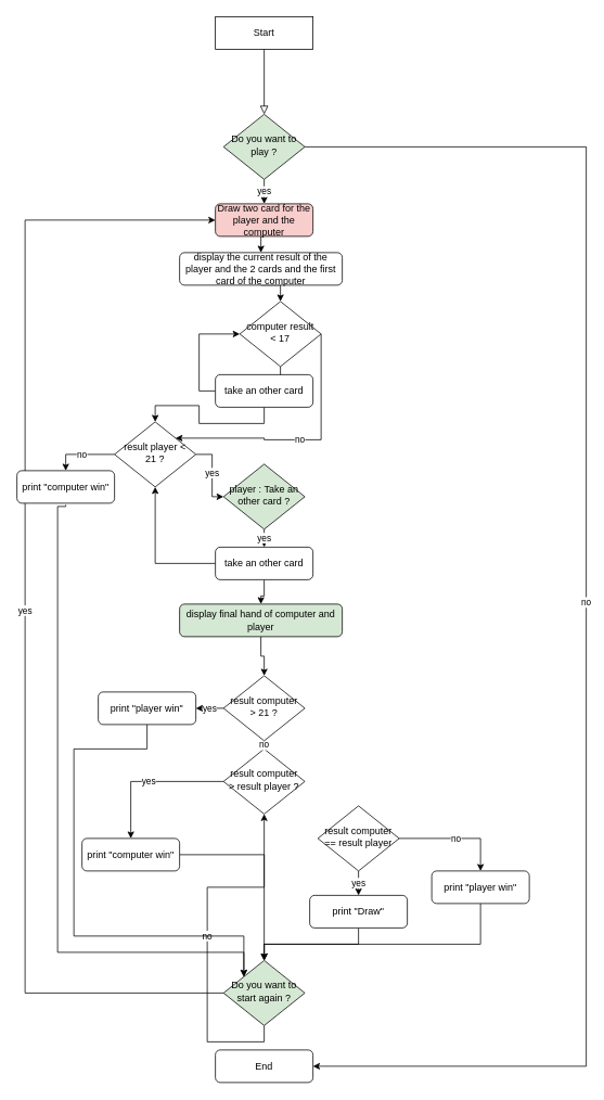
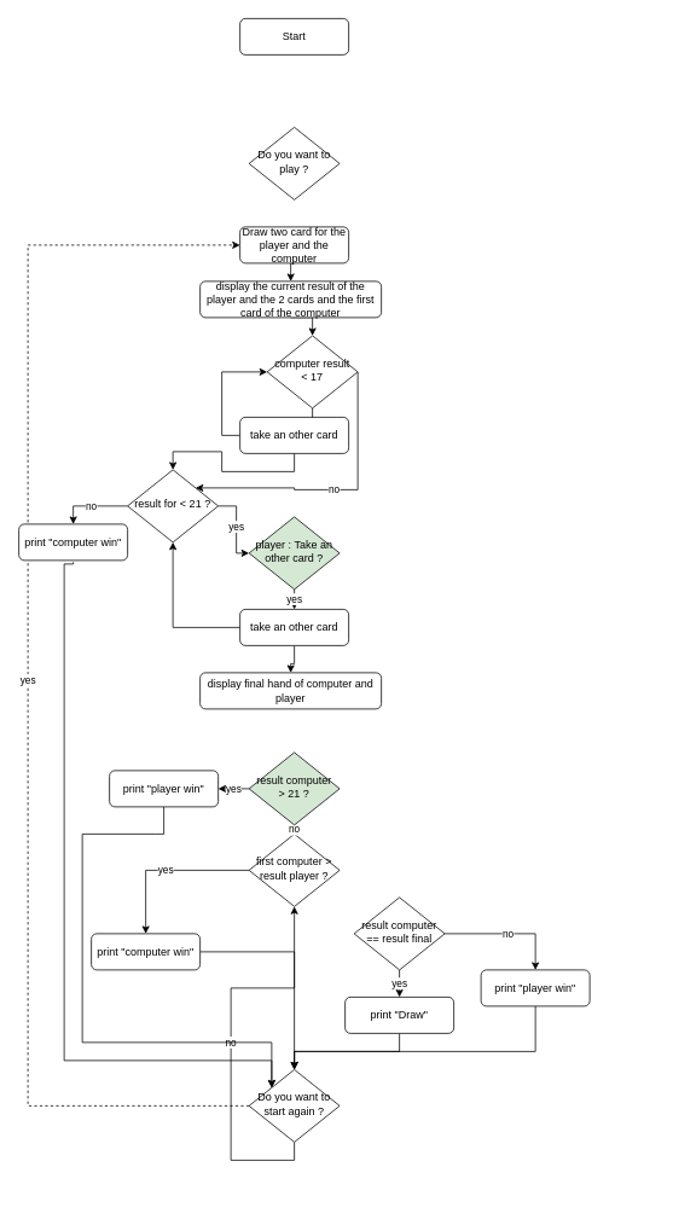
  <mxCell id="0" />
  <mxCell id="1" parent="0" />
- <mxCell id="2" value="" style="rounded=0;html=1;jettySize=auto;orthogonalLoop=1;fontSize=11;endArrow=block;endFill=0;endSize=8;strokeWidth=1;shadow=0;labelBackgroundColor=none;edgeStyle=orthogonalEdgeStyle;" parent="1" source="3" target="6" edge="1"><mxGeometry relative="1" as="geometry" /></mxCell>
- <mxCell id="3" value="Start" style="whiteSpace=wrap;html=1;fontSize=12;glass=0;strokeWidth=1;shadow=0;rounded=0;" parent="1" vertex="1"><mxGeometry x="264" y="20" width="120" height="40" as="geometry" /></mxCell>
- <mxCell id="4" value="no" style="edgeStyle=orthogonalEdgeStyle;rounded=0;orthogonalLoop=1;jettySize=auto;html=1;exitX=1;exitY=0.5;exitDx=0;exitDy=0;entryX=1;entryY=0.5;entryDx=0;entryDy=0;" edge="1" parent="1" source="6" target="7"><mxGeometry relative="1" as="geometry"><Array as="points"><mxPoint x="720" y="180" /><mxPoint x="720" y="1310" /></Array></mxGeometry></mxCell>
- <mxCell id="5" value="yes" style="edgeStyle=orthogonalEdgeStyle;rounded=0;orthogonalLoop=1;jettySize=auto;html=1;exitX=0.5;exitY=1;exitDx=0;exitDy=0;entryX=0.5;entryY=0;entryDx=0;entryDy=0;" edge="1" parent="1" source="6" target="9"><mxGeometry relative="1" as="geometry" /></mxCell>
- <mxCell id="6" value="Do you want to play ?" style="rhombus;whiteSpace=wrap;html=1;shadow=0;fontFamily=Helvetica;fontSize=12;align=center;strokeWidth=1;spacing=6;spacingTop=-4;fillColor=#d5e8d4;" parent="1" vertex="1"><mxGeometry x="274" y="140" width="100" height="80" as="geometry" /></mxCell>
- <mxCell id="7" value="End" style="rounded=1;whiteSpace=wrap;html=1;fontSize=12;glass=0;strokeWidth=1;shadow=0;" vertex="1" parent="1"><mxGeometry x="264" y="1290" width="120" height="40" as="geometry" /></mxCell>
+ <mxCell id="3" value="Start" style="rounded=1;whiteSpace=wrap;html=1;fontSize=12;glass=0;strokeWidth=1;shadow=0;" parent="1" vertex="1"><mxGeometry x="264" y="20" width="120" height="40" as="geometry" /></mxCell>
+ <mxCell id="6" value="Do you want to play ?" style="rhombus;whiteSpace=wrap;html=1;shadow=0;fontFamily=Helvetica;fontSize=12;align=center;strokeWidth=1;spacing=6;spacingTop=-4;" parent="1" vertex="1"><mxGeometry x="274" y="140" width="100" height="80" as="geometry" /></mxCell>
  <mxCell id="8" style="edgeStyle=orthogonalEdgeStyle;rounded=0;orthogonalLoop=1;jettySize=auto;html=1;exitX=0.5;exitY=1;exitDx=0;exitDy=0;entryX=0.5;entryY=0;entryDx=0;entryDy=0;" edge="1" parent="1" source="9" target="11"><mxGeometry relative="1" as="geometry" /></mxCell>
- <mxCell id="9" value="Draw two card for the player and the computer" style="rounded=1;whiteSpace=wrap;html=1;fontSize=12;glass=0;strokeWidth=1;shadow=0;fillColor=#f8cecc;" vertex="1" parent="1"><mxGeometry x="264" y="250" width="120" height="40" as="geometry" /></mxCell>
+ <mxCell id="9" value="Draw two card for the player and the computer" style="rounded=1;whiteSpace=wrap;html=1;fontSize=12;glass=0;strokeWidth=1;shadow=0;" vertex="1" parent="1"><mxGeometry x="264" y="250" width="120" height="40" as="geometry" /></mxCell>
  <mxCell id="10" style="edgeStyle=orthogonalEdgeStyle;rounded=0;orthogonalLoop=1;jettySize=auto;html=1;exitX=0.5;exitY=1;exitDx=0;exitDy=0;entryX=0.5;entryY=0;entryDx=0;entryDy=0;" edge="1" parent="1" source="11" target="16"><mxGeometry relative="1" as="geometry" /></mxCell>
  <mxCell id="11" value="display the current result of the player and the 2 cards and the first card of the computer" style="rounded=1;whiteSpace=wrap;html=1;fontSize=12;glass=0;strokeWidth=1;shadow=0;" vertex="1" parent="1"><mxGeometry x="220" y="310" width="200" height="40" as="geometry" /></mxCell>
  <mxCell id="12" value="yes" style="edgeStyle=orthogonalEdgeStyle;rounded=0;orthogonalLoop=1;jettySize=auto;html=1;exitX=0.5;exitY=1;exitDx=0;exitDy=0;entryX=0.5;entryY=0;entryDx=0;entryDy=0;" edge="1" parent="1" source="13" target="23"><mxGeometry relative="1" as="geometry" /></mxCell>
  <mxCell id="13" value="player : Take an other card ?" style="rhombus;whiteSpace=wrap;html=1;shadow=0;fontFamily=Helvetica;fontSize=12;align=center;strokeWidth=1;spacing=6;spacingTop=-4;fillColor=#d5e8d4;" vertex="1" parent="1"><mxGeometry x="274" y="570" width="100" height="80" as="geometry" /></mxCell>
  <mxCell id="14" value="yes" style="edgeStyle=orthogonalEdgeStyle;rounded=0;orthogonalLoop=1;jettySize=auto;html=1;exitX=0.5;exitY=1;exitDx=0;exitDy=0;" edge="1" parent="1" source="16" target="20"><mxGeometry relative="1" as="geometry" /></mxCell>
  <mxCell id="15" value="no" style="edgeStyle=orthogonalEdgeStyle;rounded=0;orthogonalLoop=1;jettySize=auto;html=1;exitX=1;exitY=0.5;exitDx=0;exitDy=0;entryX=1;entryY=0;entryDx=0;entryDy=0;" edge="1" parent="1" source="16" target="42"><mxGeometry relative="1" as="geometry"><Array as="points"><mxPoint x="394" y="410" /><mxPoint x="394" y="540" /><mxPoint x="324" y="540" /><mxPoint x="324" y="538" /></Array></mxGeometry></mxCell>
  <mxCell id="16" value="computer result &amp;lt; 17" style="rhombus;whiteSpace=wrap;html=1;shadow=0;fontFamily=Helvetica;fontSize=12;align=center;strokeWidth=1;spacing=6;spacingTop=-4;" vertex="1" parent="1"><mxGeometry x="294" y="370" width="100" height="80" as="geometry" /></mxCell>
  <mxCell id="17" style="edgeStyle=orthogonalEdgeStyle;rounded=0;orthogonalLoop=1;jettySize=auto;html=1;exitX=0.5;exitY=1;exitDx=0;exitDy=0;" edge="1" parent="1" source="20"><mxGeometry relative="1" as="geometry"><mxPoint x="324" y="490" as="targetPoint" /></mxGeometry></mxCell>
  <mxCell id="18" style="edgeStyle=orthogonalEdgeStyle;rounded=0;orthogonalLoop=1;jettySize=auto;html=1;exitX=0;exitY=0.5;exitDx=0;exitDy=0;entryX=0;entryY=0.5;entryDx=0;entryDy=0;" edge="1" parent="1" source="20" target="16"><mxGeometry relative="1" as="geometry" /></mxCell>
  <mxCell id="19" style="edgeStyle=orthogonalEdgeStyle;rounded=0;orthogonalLoop=1;jettySize=auto;html=1;exitX=0.5;exitY=1;exitDx=0;exitDy=0;entryX=0.5;entryY=0;entryDx=0;entryDy=0;" edge="1" parent="1" source="20" target="42"><mxGeometry relative="1" as="geometry" /></mxCell>
  <mxCell id="20" value="take an other card" style="rounded=1;whiteSpace=wrap;html=1;fontSize=12;glass=0;strokeWidth=1;shadow=0;" vertex="1" parent="1"><mxGeometry x="264" y="460" width="120" height="40" as="geometry" /></mxCell>
  <mxCell id="21" style="edgeStyle=orthogonalEdgeStyle;rounded=0;orthogonalLoop=1;jettySize=auto;html=1;exitX=0;exitY=0.5;exitDx=0;exitDy=0;entryX=0.5;entryY=1;entryDx=0;entryDy=0;" edge="1" parent="1" source="23" target="42"><mxGeometry relative="1" as="geometry" /></mxCell>
  <mxCell id="22" style="edgeStyle=orthogonalEdgeStyle;rounded=0;orthogonalLoop=1;jettySize=auto;html=1;exitX=0.5;exitY=1;exitDx=0;exitDy=0;" edge="1" parent="1" source="23" target="25"><mxGeometry relative="1" as="geometry" /></mxCell>
  <mxCell id="23" value="take an other card" style="rounded=1;whiteSpace=wrap;html=1;fontSize=12;glass=0;strokeWidth=1;shadow=0;" vertex="1" parent="1"><mxGeometry x="264" y="672" width="120" height="40" as="geometry" /></mxCell>
- <mxCell id="24" style="edgeStyle=orthogonalEdgeStyle;rounded=0;orthogonalLoop=1;jettySize=auto;html=1;exitX=0.5;exitY=1;exitDx=0;exitDy=0;entryX=0.5;entryY=0;entryDx=0;entryDy=0;" edge="1" parent="1" source="25" target="47"><mxGeometry relative="1" as="geometry"><mxPoint x="300" y="800" as="targetPoint" /></mxGeometry></mxCell>
- <mxCell id="25" value="display final hand of computer and player" style="rounded=1;whiteSpace=wrap;html=1;fontSize=12;glass=0;strokeWidth=1;shadow=0;fillColor=#d5e8d4;" vertex="1" parent="1"><mxGeometry x="220" y="742" width="200" height="40" as="geometry" /></mxCell>
+ <mxCell id="25" value="display final hand of computer and player" style="rounded=1;whiteSpace=wrap;html=1;fontSize=12;glass=0;strokeWidth=1;shadow=0;" vertex="1" parent="1"><mxGeometry x="220" y="742" width="200" height="40" as="geometry" /></mxCell>
  <mxCell id="26" value="yes" style="edgeStyle=orthogonalEdgeStyle;rounded=0;orthogonalLoop=1;jettySize=auto;html=1;exitX=0;exitY=0.5;exitDx=0;exitDy=0;entryX=0.5;entryY=0;entryDx=0;entryDy=0;" edge="1" parent="1" source="27" target="32"><mxGeometry relative="1" as="geometry" /></mxCell>
- <mxCell id="27" value="result computer &amp;gt; result player ?" style="rhombus;whiteSpace=wrap;html=1;shadow=0;fontFamily=Helvetica;fontSize=12;align=center;strokeWidth=1;spacing=6;spacingTop=-4;" vertex="1" parent="1"><mxGeometry x="274" y="920" width="100" height="80" as="geometry" /></mxCell>
+ <mxCell id="27" value="first computer &amp;gt; result player ?" style="rhombus;whiteSpace=wrap;html=1;shadow=0;fontFamily=Helvetica;fontSize=12;align=center;strokeWidth=1;spacing=6;spacingTop=-4;" vertex="1" parent="1"><mxGeometry x="274" y="920" width="100" height="80" as="geometry" /></mxCell>
  <mxCell id="28" value="yes" style="edgeStyle=orthogonalEdgeStyle;rounded=0;orthogonalLoop=1;jettySize=auto;html=1;exitX=0.5;exitY=1;exitDx=0;exitDy=0;" edge="1" parent="1" source="30" target="36"><mxGeometry relative="1" as="geometry" /></mxCell>
  <mxCell id="29" value="no" style="edgeStyle=orthogonalEdgeStyle;rounded=0;orthogonalLoop=1;jettySize=auto;html=1;exitX=1;exitY=0.5;exitDx=0;exitDy=0;entryX=0.5;entryY=0;entryDx=0;entryDy=0;" edge="1" parent="1" source="30" target="34"><mxGeometry relative="1" as="geometry" /></mxCell>
- <mxCell id="30" value="result computer == result player" style="rhombus;whiteSpace=wrap;html=1;shadow=0;fontFamily=Helvetica;fontSize=12;align=center;strokeWidth=1;spacing=6;spacingTop=-4;" vertex="1" parent="1"><mxGeometry x="390" y="990" width="100" height="80" as="geometry" /></mxCell>
+ <mxCell id="30" value="result computer == result final" style="rhombus;whiteSpace=wrap;html=1;shadow=0;fontFamily=Helvetica;fontSize=12;align=center;strokeWidth=1;spacing=6;spacingTop=-4;" vertex="1" parent="1"><mxGeometry x="390" y="990" width="100" height="80" as="geometry" /></mxCell>
  <mxCell id="31" style="edgeStyle=orthogonalEdgeStyle;rounded=0;orthogonalLoop=1;jettySize=auto;html=1;" edge="1" parent="1" source="32" target="39"><mxGeometry relative="1" as="geometry" /></mxCell>
  <mxCell id="32" value="print &quot;computer win&quot;" style="rounded=1;whiteSpace=wrap;html=1;fontSize=12;glass=0;strokeWidth=1;shadow=0;" vertex="1" parent="1"><mxGeometry x="100" y="1030" width="120" height="40" as="geometry" /></mxCell>
  <mxCell id="33" style="edgeStyle=orthogonalEdgeStyle;rounded=0;orthogonalLoop=1;jettySize=auto;html=1;exitX=0.5;exitY=1;exitDx=0;exitDy=0;" edge="1" parent="1" source="34" target="39"><mxGeometry relative="1" as="geometry"><Array as="points"><mxPoint x="590" y="1160" /><mxPoint x="324" y="1160" /></Array></mxGeometry></mxCell>
  <mxCell id="34" value="print &quot;player win&quot;" style="rounded=1;whiteSpace=wrap;html=1;fontSize=12;glass=0;strokeWidth=1;shadow=0;" vertex="1" parent="1"><mxGeometry x="530" y="1070" width="120" height="40" as="geometry" /></mxCell>
  <mxCell id="35" style="edgeStyle=orthogonalEdgeStyle;rounded=0;orthogonalLoop=1;jettySize=auto;html=1;exitX=0.5;exitY=1;exitDx=0;exitDy=0;entryX=0.5;entryY=0;entryDx=0;entryDy=0;" edge="1" parent="1" source="36" target="39"><mxGeometry relative="1" as="geometry" /></mxCell>
  <mxCell id="36" value="print &quot;Draw&quot;" style="rounded=1;whiteSpace=wrap;html=1;fontSize=12;glass=0;strokeWidth=1;shadow=0;" vertex="1" parent="1"><mxGeometry x="380" y="1100" width="120" height="40" as="geometry" /></mxCell>
- <mxCell id="37" value="yes" style="edgeStyle=orthogonalEdgeStyle;rounded=0;orthogonalLoop=1;jettySize=auto;html=1;exitX=0;exitY=0.5;exitDx=0;exitDy=0;entryX=0;entryY=0.5;entryDx=0;entryDy=0;" edge="1" parent="1" source="39" target="9"><mxGeometry relative="1" as="geometry"><Array as="points"><mxPoint x="30" y="1220" /><mxPoint x="30" y="270" /></Array></mxGeometry></mxCell>
+ <mxCell id="37" value="yes" style="edgeStyle=orthogonalEdgeStyle;rounded=0;orthogonalLoop=1;jettySize=auto;html=1;exitX=0;exitY=0.5;exitDx=0;exitDy=0;entryX=0;entryY=0.5;entryDx=0;entryDy=0;dashed=1;" edge="1" parent="1" source="39" target="9"><mxGeometry relative="1" as="geometry"><Array as="points"><mxPoint x="30" y="1220" /><mxPoint x="30" y="270" /></Array></mxGeometry></mxCell>
  <mxCell id="38" value="no" style="edgeStyle=orthogonalEdgeStyle;rounded=0;orthogonalLoop=1;jettySize=auto;html=1;exitX=0.5;exitY=1;exitDx=0;exitDy=0;" edge="1" parent="1" source="39" target="27"><mxGeometry relative="1" as="geometry" /></mxCell>
- <mxCell id="39" value="Do you want to start again ?" style="rhombus;whiteSpace=wrap;html=1;shadow=0;fontFamily=Helvetica;fontSize=12;align=center;strokeWidth=1;spacing=6;spacingTop=-4;fillColor=#d5e8d4;" vertex="1" parent="1"><mxGeometry x="274" y="1180" width="100" height="80" as="geometry" /></mxCell>
+ <mxCell id="39" value="Do you want to start again ?" style="rhombus;whiteSpace=wrap;html=1;shadow=0;fontFamily=Helvetica;fontSize=12;align=center;strokeWidth=1;spacing=6;spacingTop=-4;" vertex="1" parent="1"><mxGeometry x="274" y="1180" width="100" height="80" as="geometry" /></mxCell>
  <mxCell id="40" value="no" style="edgeStyle=orthogonalEdgeStyle;rounded=0;orthogonalLoop=1;jettySize=auto;html=1;entryX=0.5;entryY=0;entryDx=0;entryDy=0;exitX=0;exitY=0.5;exitDx=0;exitDy=0;" edge="1" parent="1" source="42" target="44"><mxGeometry relative="1" as="geometry"><Array as="points"><mxPoint x="80" y="558" /></Array></mxGeometry></mxCell>
  <mxCell id="41" value="yes" style="edgeStyle=orthogonalEdgeStyle;rounded=0;orthogonalLoop=1;jettySize=auto;html=1;exitX=1;exitY=0.5;exitDx=0;exitDy=0;entryX=0;entryY=0.5;entryDx=0;entryDy=0;" edge="1" parent="1" source="42" target="13"><mxGeometry relative="1" as="geometry"><mxPoint x="240" y="610" as="sourcePoint" /></mxGeometry></mxCell>
- <mxCell id="42" value="result player &amp;lt; 21 ?" style="rhombus;whiteSpace=wrap;html=1;shadow=0;fontFamily=Helvetica;fontSize=12;align=center;strokeWidth=1;spacing=6;spacingTop=-4;" vertex="1" parent="1"><mxGeometry x="140" y="518" width="100" height="80" as="geometry" /></mxCell>
+ <mxCell id="42" value="result for &amp;lt; 21 ?" style="rhombus;whiteSpace=wrap;html=1;shadow=0;fontFamily=Helvetica;fontSize=12;align=center;strokeWidth=1;spacing=6;spacingTop=-4;" vertex="1" parent="1"><mxGeometry x="140" y="518" width="100" height="80" as="geometry" /></mxCell>
  <mxCell id="43" style="edgeStyle=orthogonalEdgeStyle;rounded=0;orthogonalLoop=1;jettySize=auto;html=1;entryX=0;entryY=0;entryDx=0;entryDy=0;" edge="1" parent="1" target="39"><mxGeometry relative="1" as="geometry"><mxPoint x="80" y="620" as="sourcePoint" /><Array as="points"><mxPoint x="70" y="622" /><mxPoint x="70" y="1170" /><mxPoint x="299" y="1170" /></Array></mxGeometry></mxCell>
  <mxCell id="44" value="print &quot;computer win&quot;" style="rounded=1;whiteSpace=wrap;html=1;fontSize=12;glass=0;strokeWidth=1;shadow=0;" vertex="1" parent="1"><mxGeometry x="20" y="578" width="120" height="40" as="geometry" /></mxCell>
  <mxCell id="45" value="yes" style="edgeStyle=orthogonalEdgeStyle;rounded=0;orthogonalLoop=1;jettySize=auto;html=1;exitX=0;exitY=0.5;exitDx=0;exitDy=0;entryX=1;entryY=0.5;entryDx=0;entryDy=0;" edge="1" parent="1" source="47" target="49"><mxGeometry relative="1" as="geometry"><mxPoint x="234" y="598" as="sourcePoint" /></mxGeometry></mxCell>
  <mxCell id="46" value="no" style="edgeStyle=orthogonalEdgeStyle;rounded=0;orthogonalLoop=1;jettySize=auto;html=1;exitX=0.5;exitY=1;exitDx=0;exitDy=0;entryX=0.5;entryY=0;entryDx=0;entryDy=0;endArrow=diamond;" edge="1" parent="1" source="47" target="27"><mxGeometry relative="1" as="geometry" /></mxCell>
- <mxCell id="47" value="result computer &amp;gt; 21 ?" style="rhombus;whiteSpace=wrap;html=1;shadow=0;fontFamily=Helvetica;fontSize=12;align=center;strokeWidth=1;spacing=6;spacingTop=-4;" vertex="1" parent="1"><mxGeometry x="274" y="830" width="100" height="80" as="geometry" /></mxCell>
+ <mxCell id="47" value="result computer &amp;gt; 21 ?" style="rhombus;whiteSpace=wrap;html=1;shadow=0;fontFamily=Helvetica;fontSize=12;align=center;strokeWidth=1;spacing=6;spacingTop=-4;fillColor=#d5e8d4;" vertex="1" parent="1"><mxGeometry x="274" y="830" width="100" height="80" as="geometry" /></mxCell>
  <mxCell id="48" style="edgeStyle=orthogonalEdgeStyle;rounded=0;orthogonalLoop=1;jettySize=auto;html=1;exitX=0.5;exitY=1;exitDx=0;exitDy=0;entryX=0;entryY=0;entryDx=0;entryDy=0;" edge="1" parent="1" source="49" target="39"><mxGeometry relative="1" as="geometry"><mxPoint x="300" y="1180" as="targetPoint" /><Array as="points"><mxPoint x="170" y="920" /><mxPoint x="90" y="920" /><mxPoint x="90" y="1150" /><mxPoint x="300" y="1150" /></Array></mxGeometry></mxCell>
  <mxCell id="49" value="print &quot;player win&quot;" style="rounded=1;whiteSpace=wrap;html=1;fontSize=12;glass=0;strokeWidth=1;shadow=0;" vertex="1" parent="1"><mxGeometry x="120" y="850" width="120" height="40" as="geometry" /></mxCell>
